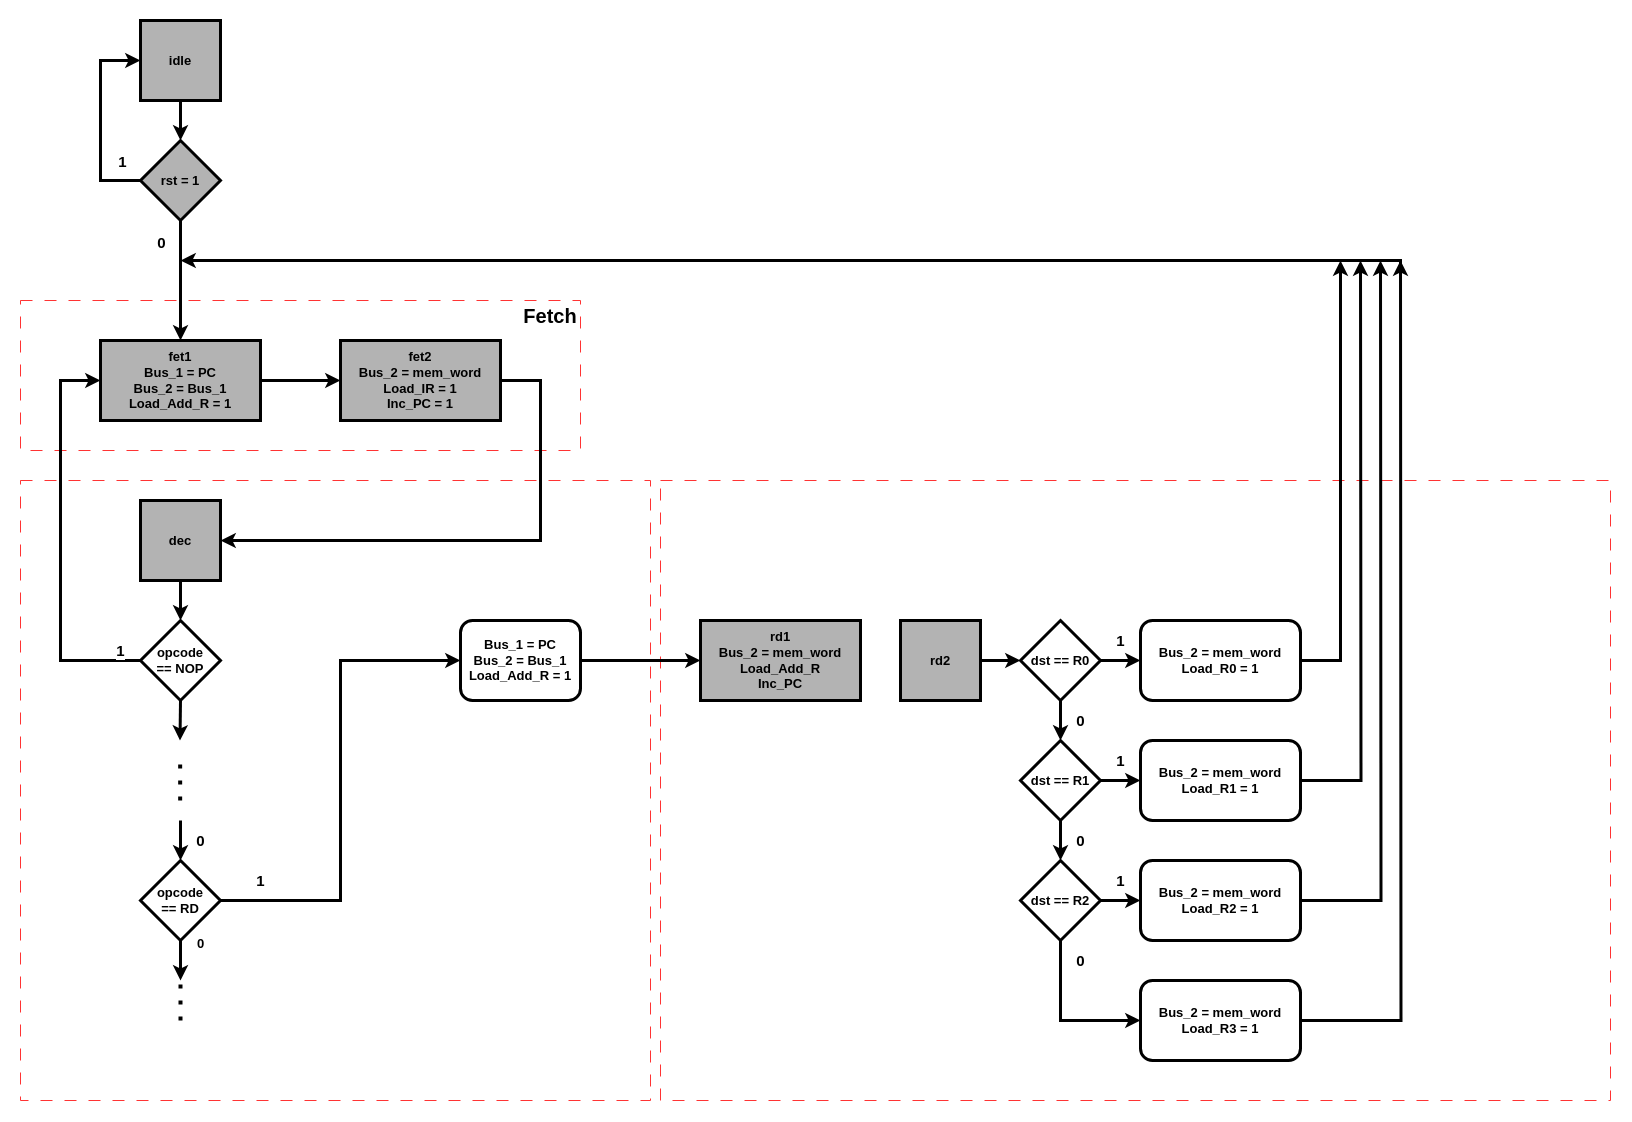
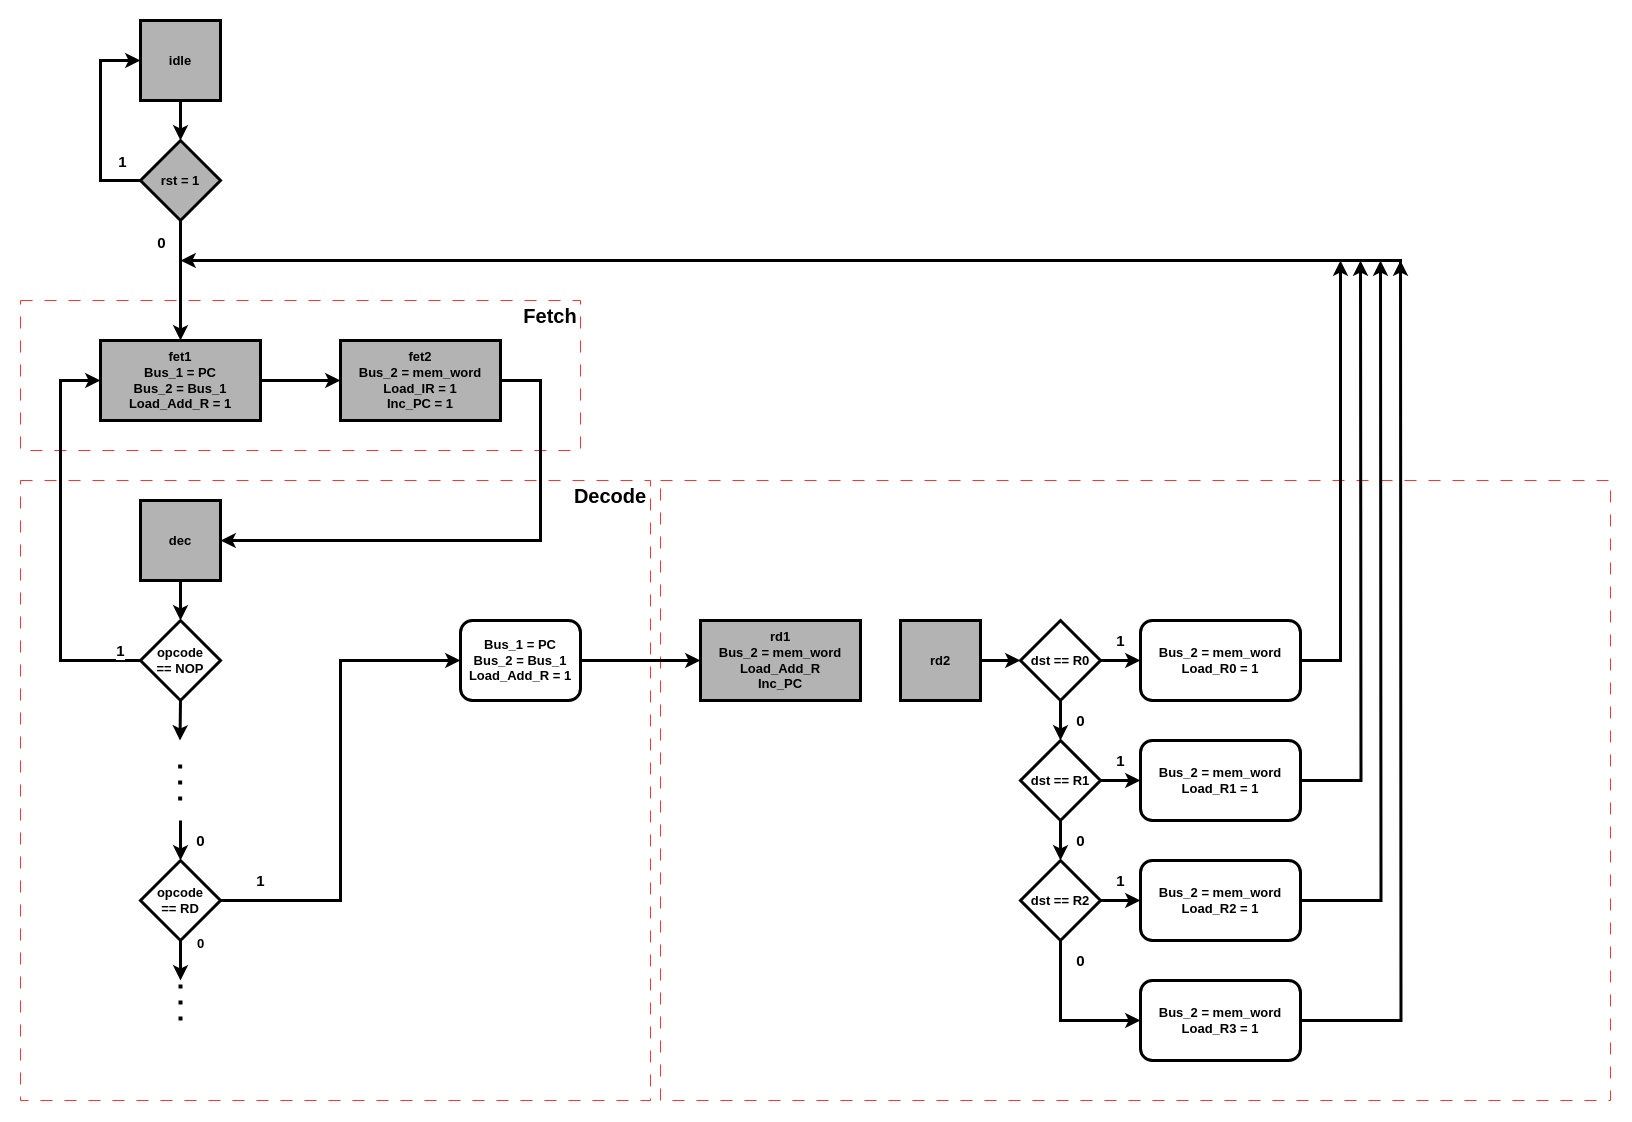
  <mxCell id="0" />
  <mxCell id="1" parent="0" />
  <mxCell id="2" value="" style="rounded=0;whiteSpace=wrap;html=1;labelBackgroundColor=none;labelBorderColor=none;strokeWidth=1;fontSize=13;fillColor=none;dashed=1;dashPattern=12 12;align=right;movable=0;resizable=0;rotatable=0;deletable=0;editable=0;connectable=0;strokeColor=#FF3333;" parent="1" vertex="1"><mxGeometry x="20" y="300" width="560" height="150" as="geometry" /></mxCell>
  <mxCell id="3" value="" style="rounded=0;whiteSpace=wrap;html=1;dashed=1;dashPattern=12 12;labelBackgroundColor=none;labelBorderColor=none;strokeWidth=1;fontSize=13;fillColor=none;movable=1;resizable=1;rotatable=1;deletable=1;editable=1;connectable=1;strokeColor=#FF3333;" parent="1" vertex="1"><mxGeometry x="660" y="480" width="950" height="620" as="geometry" /></mxCell>
  <mxCell id="4" value="" style="rounded=0;whiteSpace=wrap;html=1;dashed=1;dashPattern=12 12;labelBackgroundColor=none;labelBorderColor=none;strokeWidth=1;fontSize=13;fillColor=none;movable=1;resizable=1;rotatable=1;deletable=1;editable=1;connectable=1;strokeColor=#FF3333;" parent="1" vertex="1"><mxGeometry x="20" y="480" width="630" height="620" as="geometry" /></mxCell>
  <mxCell id="5" value="" style="edgeStyle=orthogonalEdgeStyle;rounded=0;orthogonalLoop=1;jettySize=auto;html=1;fontSize=13;strokeWidth=3;fontStyle=1;" parent="1" source="6" target="49" edge="1"><mxGeometry relative="1" as="geometry" /></mxCell>
  <mxCell id="6" value="idle" style="rounded=0;whiteSpace=wrap;html=1;strokeWidth=3;fontSize=13;labelBorderColor=none;labelBackgroundColor=none;fillColor=#B3B3B3;fontStyle=1" parent="1" vertex="1"><mxGeometry x="140" y="20" width="80" height="80" as="geometry" /></mxCell>
  <mxCell id="7" style="edgeStyle=orthogonalEdgeStyle;rounded=0;orthogonalLoop=1;jettySize=auto;html=1;entryX=0;entryY=0.5;entryDx=0;entryDy=0;strokeWidth=3;fontSize=13;fontStyle=1" parent="1" source="8" target="10" edge="1"><mxGeometry relative="1" as="geometry" /></mxCell>
  <mxCell id="8" value="fet1&lt;br style=&quot;font-size: 13px;&quot;&gt;Bus_1 = PC&lt;br style=&quot;font-size: 13px;&quot;&gt;Bus_2 = Bus_1&lt;br style=&quot;font-size: 13px;&quot;&gt;Load_Add_R = 1" style="rounded=0;whiteSpace=wrap;html=1;strokeWidth=3;fontSize=13;labelBorderColor=none;labelBackgroundColor=none;fillColor=#B3B3B3;fontStyle=1" parent="1" vertex="1"><mxGeometry x="100" y="340" width="160" height="80" as="geometry" /></mxCell>
  <mxCell id="9" style="edgeStyle=orthogonalEdgeStyle;rounded=0;orthogonalLoop=1;jettySize=auto;html=1;entryX=1;entryY=0.5;entryDx=0;entryDy=0;strokeWidth=3;fontSize=13;fontStyle=1" parent="1" source="10" target="13" edge="1"><mxGeometry relative="1" as="geometry"><Array as="points"><mxPoint x="540" y="380" /><mxPoint x="540" y="540" /></Array></mxGeometry></mxCell>
  <mxCell id="10" value="fet2&lt;br style=&quot;font-size: 13px;&quot;&gt;Bus_2 = mem_word&lt;br style=&quot;font-size: 13px;&quot;&gt;Load_IR = 1&lt;br style=&quot;font-size: 13px;&quot;&gt;Inc_PC = 1" style="rounded=0;whiteSpace=wrap;html=1;strokeWidth=3;fontSize=13;labelBorderColor=none;labelBackgroundColor=none;fillColor=#B3B3B3;fontStyle=1" parent="1" vertex="1"><mxGeometry x="340" y="340" width="160" height="80" as="geometry" /></mxCell>
  <mxCell id="11" value="1" style="edgeStyle=orthogonalEdgeStyle;rounded=0;orthogonalLoop=1;jettySize=auto;html=1;entryX=0;entryY=0.5;entryDx=0;entryDy=0;exitX=0;exitY=0.5;exitDx=0;exitDy=0;strokeWidth=3;fontSize=15;fontStyle=1" parent="1" source="15" target="8" edge="1"><mxGeometry x="-0.9" y="-10" relative="1" as="geometry"><Array as="points"><mxPoint y="660" x="60" /><mxPoint y="380" x="60" /></Array><mxPoint as="offset" /></mxGeometry></mxCell>
  <mxCell id="12" style="edgeStyle=orthogonalEdgeStyle;rounded=0;orthogonalLoop=1;jettySize=auto;html=1;exitX=0.5;exitY=1;exitDx=0;exitDy=0;entryX=0.5;entryY=0;entryDx=0;entryDy=0;strokeWidth=3;fontSize=13;fontStyle=1" parent="1" source="13" target="15" edge="1"><mxGeometry relative="1" as="geometry" /></mxCell>
  <mxCell id="13" value="dec" style="rounded=0;whiteSpace=wrap;html=1;strokeWidth=3;fontSize=13;labelBorderColor=none;labelBackgroundColor=none;fillColor=#B3B3B3;fontStyle=1" parent="1" vertex="1"><mxGeometry x="140" y="500" width="80" height="80" as="geometry" /></mxCell>
  <mxCell id="14" style="edgeStyle=orthogonalEdgeStyle;rounded=0;orthogonalLoop=1;jettySize=auto;html=1;exitX=0.5;exitY=1;exitDx=0;exitDy=0;fontSize=15;strokeWidth=3;fontStyle=1;" edge="1" parent="1" source="15"><mxGeometry relative="1" as="geometry"><mxPoint x="179.5" y="740" as="targetPoint" /></mxGeometry></mxCell>
  <mxCell id="15" value="opcode&lt;br&gt;== NOP" style="rhombus;whiteSpace=wrap;html=1;strokeWidth=3;fontSize=13;fontStyle=1" parent="1" vertex="1"><mxGeometry x="140" y="620" width="80" height="80" as="geometry" /></mxCell>
  <mxCell id="16" style="edgeStyle=orthogonalEdgeStyle;rounded=0;orthogonalLoop=1;jettySize=auto;html=1;strokeWidth=3;fontSize=13;fontStyle=1" parent="1" edge="1"><mxGeometry relative="1" as="geometry"><mxPoint x="1400" y="270" as="sourcePoint" /><mxPoint x="180" y="260" as="targetPoint" /><Array as="points"><mxPoint x="180" y="260" /></Array></mxGeometry></mxCell>
  <mxCell id="17" value="&lt;span style=&quot;font-size: 20px;&quot;&gt;&lt;font style=&quot;font-size: 20px;&quot;&gt;Fetch&lt;/font&gt;&lt;/span&gt;" style="text;html=1;strokeColor=none;fillColor=none;align=center;verticalAlign=middle;whiteSpace=wrap;rounded=0;fontSize=20;fontStyle=1" parent="1" vertex="1"><mxGeometry x="520" y="300" width="60" height="30" as="geometry" /></mxCell>
+ <mxCell id="18" value="&lt;span style=&quot;font-size: 20px;&quot;&gt;&lt;font style=&quot;font-size: 20px;&quot;&gt;Decode&lt;/font&gt;&lt;/span&gt;" style="text;html=1;strokeColor=none;fillColor=none;align=center;verticalAlign=middle;whiteSpace=wrap;rounded=0;fontSize=20;fontStyle=1" parent="1" vertex="1"><mxGeometry x="570" y="480" width="80" height="30" as="geometry" /></mxCell>
  <mxCell id="19" value="0" style="endArrow=classic;html=1;rounded=0;strokeWidth=3;fontSize=15;exitX=0.5;exitY=1;exitDx=0;exitDy=0;entryX=0.5;entryY=0;entryDx=0;entryDy=0;fontStyle=1" parent="1" target="22" edge="1"><mxGeometry y="20" width="50" height="50" relative="1" as="geometry"><mxPoint x="180" y="820" as="sourcePoint" /><mxPoint x="180" y="860" as="targetPoint" /><mxPoint as="offset" /></mxGeometry></mxCell>
  <mxCell id="20" value="1" style="edgeStyle=orthogonalEdgeStyle;rounded=0;orthogonalLoop=1;jettySize=auto;html=1;exitX=1;exitY=0.5;exitDx=0;exitDy=0;entryX=0;entryY=0.5;entryDx=0;entryDy=0;strokeWidth=3;fontSize=15;fontStyle=1;" parent="1" source="22" target="24" edge="1"><mxGeometry x="-0.833" y="20" relative="1" as="geometry"><mxPoint as="offset" /></mxGeometry></mxCell>
  <mxCell id="21" value="&lt;span&gt;&lt;font style=&quot;font-size: 13px;&quot;&gt;0&lt;/font&gt;&lt;/span&gt;" style="edgeStyle=orthogonalEdgeStyle;rounded=0;orthogonalLoop=1;jettySize=auto;html=1;exitX=0.5;exitY=1;exitDx=0;exitDy=0;strokeWidth=3;fontSize=15;fontStyle=1" parent="1" source="22" edge="1"><mxGeometry x="-0.9" y="20" relative="1" as="geometry"><mxPoint as="offset" /><mxPoint x="180" y="980" as="targetPoint" /></mxGeometry></mxCell>
  <mxCell id="22" value="opcode&lt;br style=&quot;border-color: var(--border-color);&quot;&gt;== RD" style="rhombus;whiteSpace=wrap;html=1;strokeWidth=3;fontSize=13;fontStyle=1" parent="1" vertex="1"><mxGeometry x="140" y="860" width="80" height="80" as="geometry" /></mxCell>
  <mxCell id="23" style="edgeStyle=orthogonalEdgeStyle;rounded=0;orthogonalLoop=1;jettySize=auto;html=1;entryX=0;entryY=0.5;entryDx=0;entryDy=0;strokeWidth=3;fontSize=13;" parent="1" source="24" target="25" edge="1"><mxGeometry relative="1" as="geometry" /></mxCell>
  <mxCell id="24" value="Bus_1 = PC&lt;br style=&quot;font-size: 13px;&quot;&gt;Bus_2 = Bus_1&lt;br style=&quot;font-size: 13px;&quot;&gt;Load_Add_R = 1" style="rounded=1;whiteSpace=wrap;html=1;strokeWidth=3;fontSize=13;fontStyle=1" parent="1" vertex="1"><mxGeometry x="460" y="620" width="120" height="80" as="geometry" /></mxCell>
  <mxCell id="25" value="rd1&lt;br&gt;Bus_2 = mem_word&lt;br&gt;Load_Add_R&lt;br&gt;Inc_PC" style="rounded=0;whiteSpace=wrap;html=1;strokeWidth=3;fontSize=13;labelBorderColor=none;labelBackgroundColor=none;fillColor=#B3B3B3;fontStyle=1" parent="1" vertex="1"><mxGeometry x="700" y="620" width="160" height="80" as="geometry" /></mxCell>
  <mxCell id="26" style="edgeStyle=orthogonalEdgeStyle;rounded=0;orthogonalLoop=1;jettySize=auto;html=1;strokeWidth=3;fontSize=13;" parent="1" source="27" target="30" edge="1"><mxGeometry relative="1" as="geometry" /></mxCell>
  <mxCell id="27" value="rd2" style="rounded=0;whiteSpace=wrap;html=1;strokeWidth=3;fontSize=13;labelBorderColor=none;labelBackgroundColor=none;fillColor=#B3B3B3;fontStyle=1" parent="1" vertex="1"><mxGeometry x="900" y="620" width="80" height="80" as="geometry" /></mxCell>
  <mxCell id="28" value="&lt;b&gt;0&lt;/b&gt;" style="edgeStyle=orthogonalEdgeStyle;rounded=0;orthogonalLoop=1;jettySize=auto;html=1;entryX=0.5;entryY=0;entryDx=0;entryDy=0;strokeWidth=3;fontSize=15;fontStyle=1;" parent="1" source="30" target="33" edge="1"><mxGeometry y="20" relative="1" as="geometry"><mxPoint as="offset" /></mxGeometry></mxCell>
  <mxCell id="29" value="&lt;b&gt;1&lt;/b&gt;" style="edgeStyle=orthogonalEdgeStyle;rounded=0;orthogonalLoop=1;jettySize=auto;html=1;entryX=0;entryY=0.5;entryDx=0;entryDy=0;strokeWidth=3;fontSize=15;fontStyle=1;" parent="1" source="30" target="38" edge="1"><mxGeometry y="20" relative="1" as="geometry"><mxPoint as="offset" /></mxGeometry></mxCell>
  <mxCell id="30" value="dst == R0" style="rhombus;whiteSpace=wrap;html=1;labelBackgroundColor=none;labelBorderColor=none;strokeColor=default;strokeWidth=3;fontSize=13;fillColor=default;fontStyle=1;" parent="1" vertex="1"><mxGeometry x="1020" y="620" width="80" height="80" as="geometry" /></mxCell>
  <mxCell id="31" value="&lt;b&gt;0&lt;/b&gt;" style="edgeStyle=orthogonalEdgeStyle;rounded=0;orthogonalLoop=1;jettySize=auto;html=1;entryX=0.5;entryY=0;entryDx=0;entryDy=0;strokeWidth=3;fontSize=15;fontStyle=1;" parent="1" source="33" target="36" edge="1"><mxGeometry y="20" relative="1" as="geometry"><mxPoint as="offset" /></mxGeometry></mxCell>
  <mxCell id="32" value="&lt;b&gt;1&lt;/b&gt;" style="edgeStyle=orthogonalEdgeStyle;rounded=0;orthogonalLoop=1;jettySize=auto;html=1;entryX=0;entryY=0.5;entryDx=0;entryDy=0;strokeWidth=3;fontSize=15;fontStyle=1;" parent="1" source="33" target="40" edge="1"><mxGeometry y="20" relative="1" as="geometry"><mxPoint as="offset" /></mxGeometry></mxCell>
  <mxCell id="33" value="dst == R1" style="rhombus;whiteSpace=wrap;html=1;labelBackgroundColor=none;labelBorderColor=none;strokeColor=default;strokeWidth=3;fontSize=13;fillColor=default;fontStyle=1;" parent="1" vertex="1"><mxGeometry x="1020" y="740" width="80" height="80" as="geometry" /></mxCell>
  <mxCell id="34" value="&lt;b&gt;1&lt;/b&gt;" style="edgeStyle=orthogonalEdgeStyle;rounded=0;orthogonalLoop=1;jettySize=auto;html=1;entryX=0;entryY=0.5;entryDx=0;entryDy=0;strokeWidth=3;fontSize=15;fontStyle=1;" parent="1" source="36" target="42" edge="1"><mxGeometry y="20" relative="1" as="geometry"><mxPoint as="offset" /></mxGeometry></mxCell>
  <mxCell id="35" value="&lt;b&gt;0&lt;/b&gt;" style="edgeStyle=orthogonalEdgeStyle;rounded=0;orthogonalLoop=1;jettySize=auto;html=1;entryX=0;entryY=0.5;entryDx=0;entryDy=0;strokeWidth=3;fontSize=15;fontStyle=1;" parent="1" source="36" target="44" edge="1"><mxGeometry x="-0.75" y="20" relative="1" as="geometry"><Array as="points"><mxPoint x="1060" y="1020" /></Array><mxPoint as="offset" /></mxGeometry></mxCell>
  <mxCell id="36" value="dst == R2" style="rhombus;whiteSpace=wrap;html=1;labelBackgroundColor=none;labelBorderColor=none;strokeColor=default;strokeWidth=3;fontSize=13;fillColor=default;fontStyle=1;" parent="1" vertex="1"><mxGeometry x="1020" y="860" width="80" height="80" as="geometry" /></mxCell>
  <mxCell id="37" style="edgeStyle=orthogonalEdgeStyle;rounded=0;orthogonalLoop=1;jettySize=auto;html=1;exitX=1;exitY=0.5;exitDx=0;exitDy=0;strokeWidth=3;fontSize=13;" parent="1" source="38" edge="1"><mxGeometry relative="1" as="geometry"><mxPoint x="1340" y="260" as="targetPoint" /><Array as="points"><mxPoint x="1340" y="660" /></Array></mxGeometry></mxCell>
  <mxCell id="38" value="Bus_2 = mem_word&lt;br&gt;Load_R0 = 1" style="rounded=1;whiteSpace=wrap;html=1;strokeWidth=3;fontSize=13;fontStyle=1" parent="1" vertex="1"><mxGeometry x="1140" y="620" width="160" height="80" as="geometry" /></mxCell>
  <mxCell id="39" style="edgeStyle=orthogonalEdgeStyle;rounded=0;orthogonalLoop=1;jettySize=auto;html=1;exitX=1;exitY=0.5;exitDx=0;exitDy=0;strokeWidth=3;fontSize=13;" parent="1" source="40" edge="1"><mxGeometry relative="1" as="geometry"><mxPoint x="1360" y="260" as="targetPoint" /></mxGeometry></mxCell>
  <mxCell id="40" value="Bus_2 = mem_word&lt;br&gt;Load_R1 = 1" style="rounded=1;whiteSpace=wrap;html=1;strokeWidth=3;fontSize=13;fontStyle=1" parent="1" vertex="1"><mxGeometry x="1140" y="740" width="160" height="80" as="geometry" /></mxCell>
  <mxCell id="41" style="edgeStyle=orthogonalEdgeStyle;rounded=0;orthogonalLoop=1;jettySize=auto;html=1;exitX=1;exitY=0.5;exitDx=0;exitDy=0;strokeWidth=3;fontSize=13;" parent="1" source="42" edge="1"><mxGeometry relative="1" as="geometry"><mxPoint x="1380" y="260" as="targetPoint" /></mxGeometry></mxCell>
  <mxCell id="42" value="Bus_2 = mem_word&lt;br&gt;Load_R2 = 1" style="rounded=1;whiteSpace=wrap;html=1;strokeWidth=3;fontSize=13;fontStyle=1" parent="1" vertex="1"><mxGeometry x="1140" y="860" width="160" height="80" as="geometry" /></mxCell>
  <mxCell id="43" style="edgeStyle=orthogonalEdgeStyle;rounded=0;orthogonalLoop=1;jettySize=auto;html=1;exitX=1;exitY=0.5;exitDx=0;exitDy=0;strokeWidth=3;fontSize=13;" parent="1" source="44" edge="1"><mxGeometry relative="1" as="geometry"><mxPoint x="1400" y="260" as="targetPoint" /></mxGeometry></mxCell>
  <mxCell id="44" value="Bus_2 = mem_word&lt;br&gt;Load_R3 = 1" style="rounded=1;whiteSpace=wrap;html=1;strokeWidth=3;fontSize=13;fontStyle=1" parent="1" vertex="1"><mxGeometry x="1140" y="980" width="160" height="80" as="geometry" /></mxCell>
  <mxCell id="45" style="edgeStyle=orthogonalEdgeStyle;rounded=0;orthogonalLoop=1;jettySize=auto;html=1;entryX=0.5;entryY=0;entryDx=0;entryDy=0;fontSize=13;strokeWidth=3;fontStyle=1;" parent="1" source="49" target="8" edge="1"><mxGeometry relative="1" as="geometry" /></mxCell>
  <mxCell id="46" value="&lt;span style=&quot;font-size: 15px;&quot;&gt;0&lt;/span&gt;" style="edgeLabel;html=1;align=center;verticalAlign=middle;resizable=0;points=[];fontSize=15;fontStyle=1" parent="45" vertex="1" connectable="0"><mxGeometry x="-0.658" relative="1" as="geometry"><mxPoint x="-20" as="offset" /></mxGeometry></mxCell>
  <mxCell id="47" style="edgeStyle=orthogonalEdgeStyle;rounded=0;orthogonalLoop=1;jettySize=auto;html=1;entryX=0;entryY=0.5;entryDx=0;entryDy=0;fontSize=13;strokeWidth=3;fontStyle=1;" parent="1" source="49" target="6" edge="1"><mxGeometry relative="1" as="geometry"><Array as="points"><mxPoint x="100" y="180" /><mxPoint x="100" y="60" /></Array></mxGeometry></mxCell>
  <mxCell id="48" value="&lt;b&gt;&lt;font style=&quot;font-size: 15px;&quot;&gt;1&lt;/font&gt;&lt;/b&gt;" style="edgeLabel;html=1;align=center;verticalAlign=middle;resizable=0;points=[];" parent="47" vertex="1" connectable="0"><mxGeometry x="-0.736" y="-3" relative="1" as="geometry"><mxPoint x="7" y="-17" as="offset" /></mxGeometry></mxCell>
  <mxCell id="49" value="rst = 1" style="rhombus;whiteSpace=wrap;html=1;fontSize=13;fillColor=#B3B3B3;rounded=0;strokeWidth=3;labelBorderColor=none;labelBackgroundColor=none;fontStyle=1;direction=south;" parent="1" vertex="1"><mxGeometry x="140" y="140" width="80" height="80" as="geometry" /></mxCell>
  <mxCell id="50" value="" style="endArrow=none;dashed=1;html=1;dashPattern=1 3;strokeWidth=4;rounded=0;" edge="1" parent="1"><mxGeometry width="50" height="50" relative="1" as="geometry"><mxPoint x="179.66" y="800" as="sourcePoint" /><mxPoint x="179.66" y="760" as="targetPoint" /></mxGeometry></mxCell>
  <mxCell id="51" value="" style="endArrow=none;dashed=1;html=1;dashPattern=1 3;strokeWidth=4;rounded=0;" edge="1" parent="1"><mxGeometry width="50" height="50" relative="1" as="geometry"><mxPoint x="180" y="1020" as="sourcePoint" /><mxPoint x="180" y="980" as="targetPoint" /></mxGeometry></mxCell>
